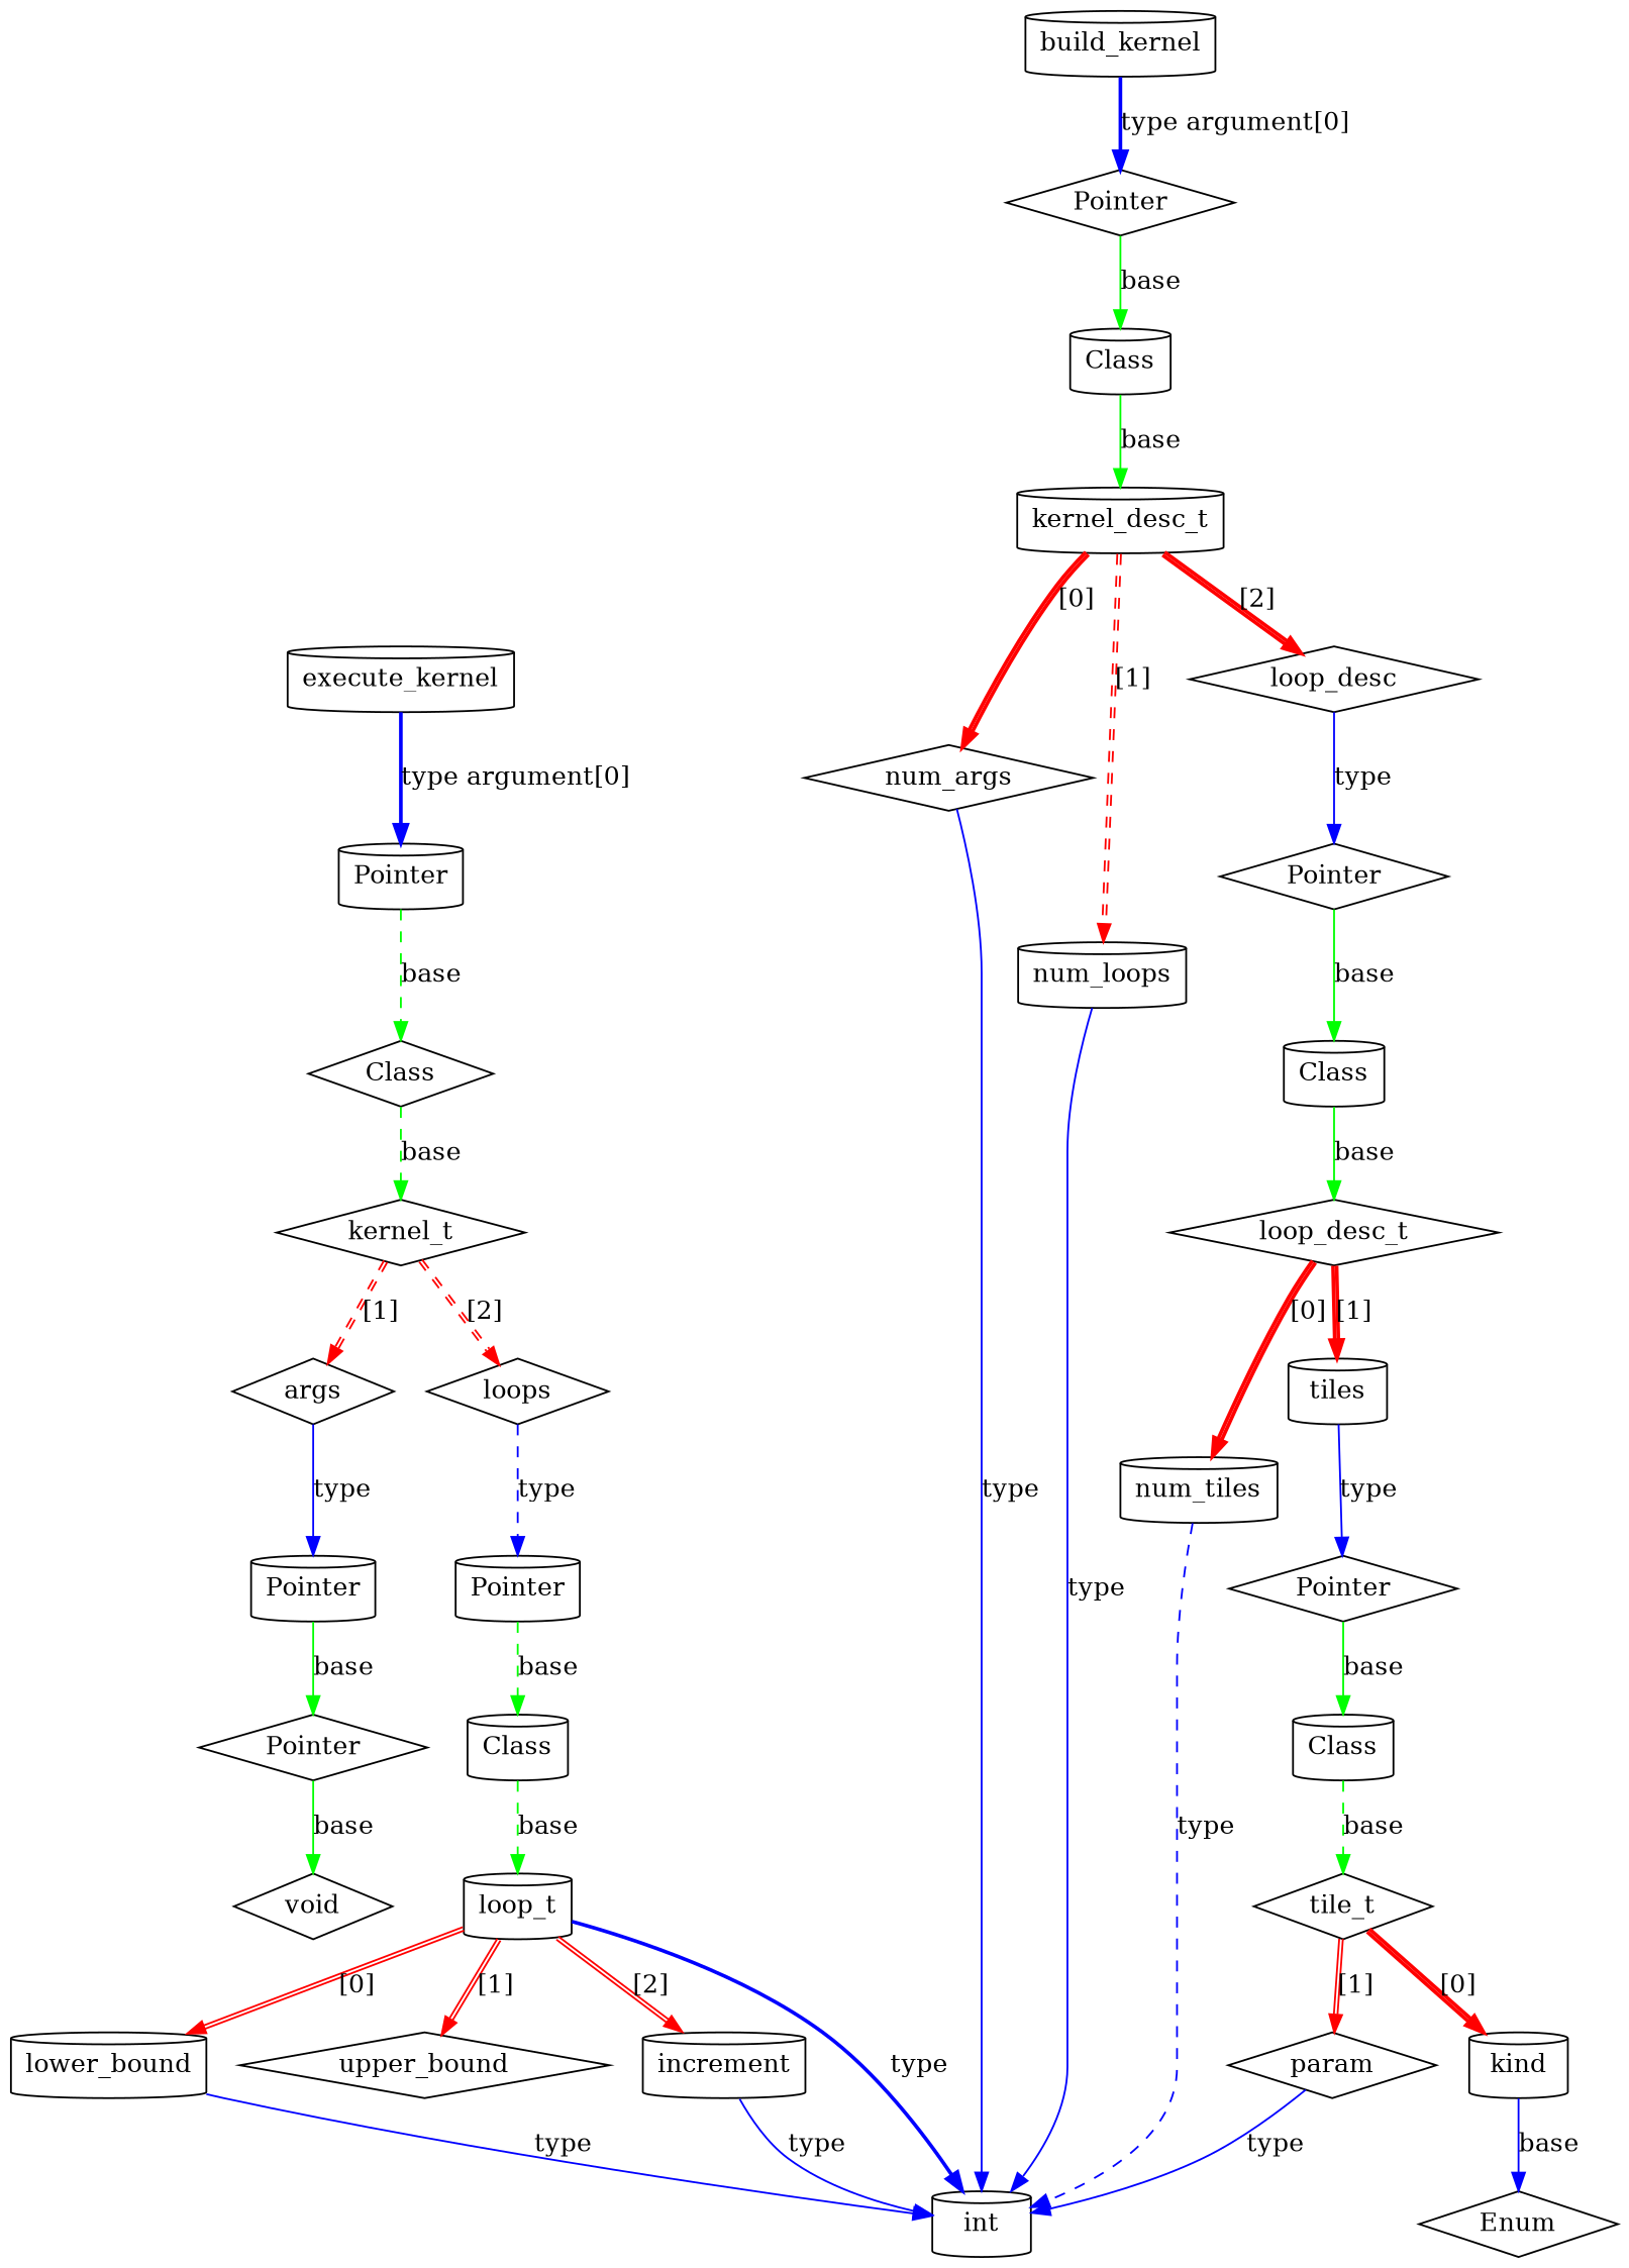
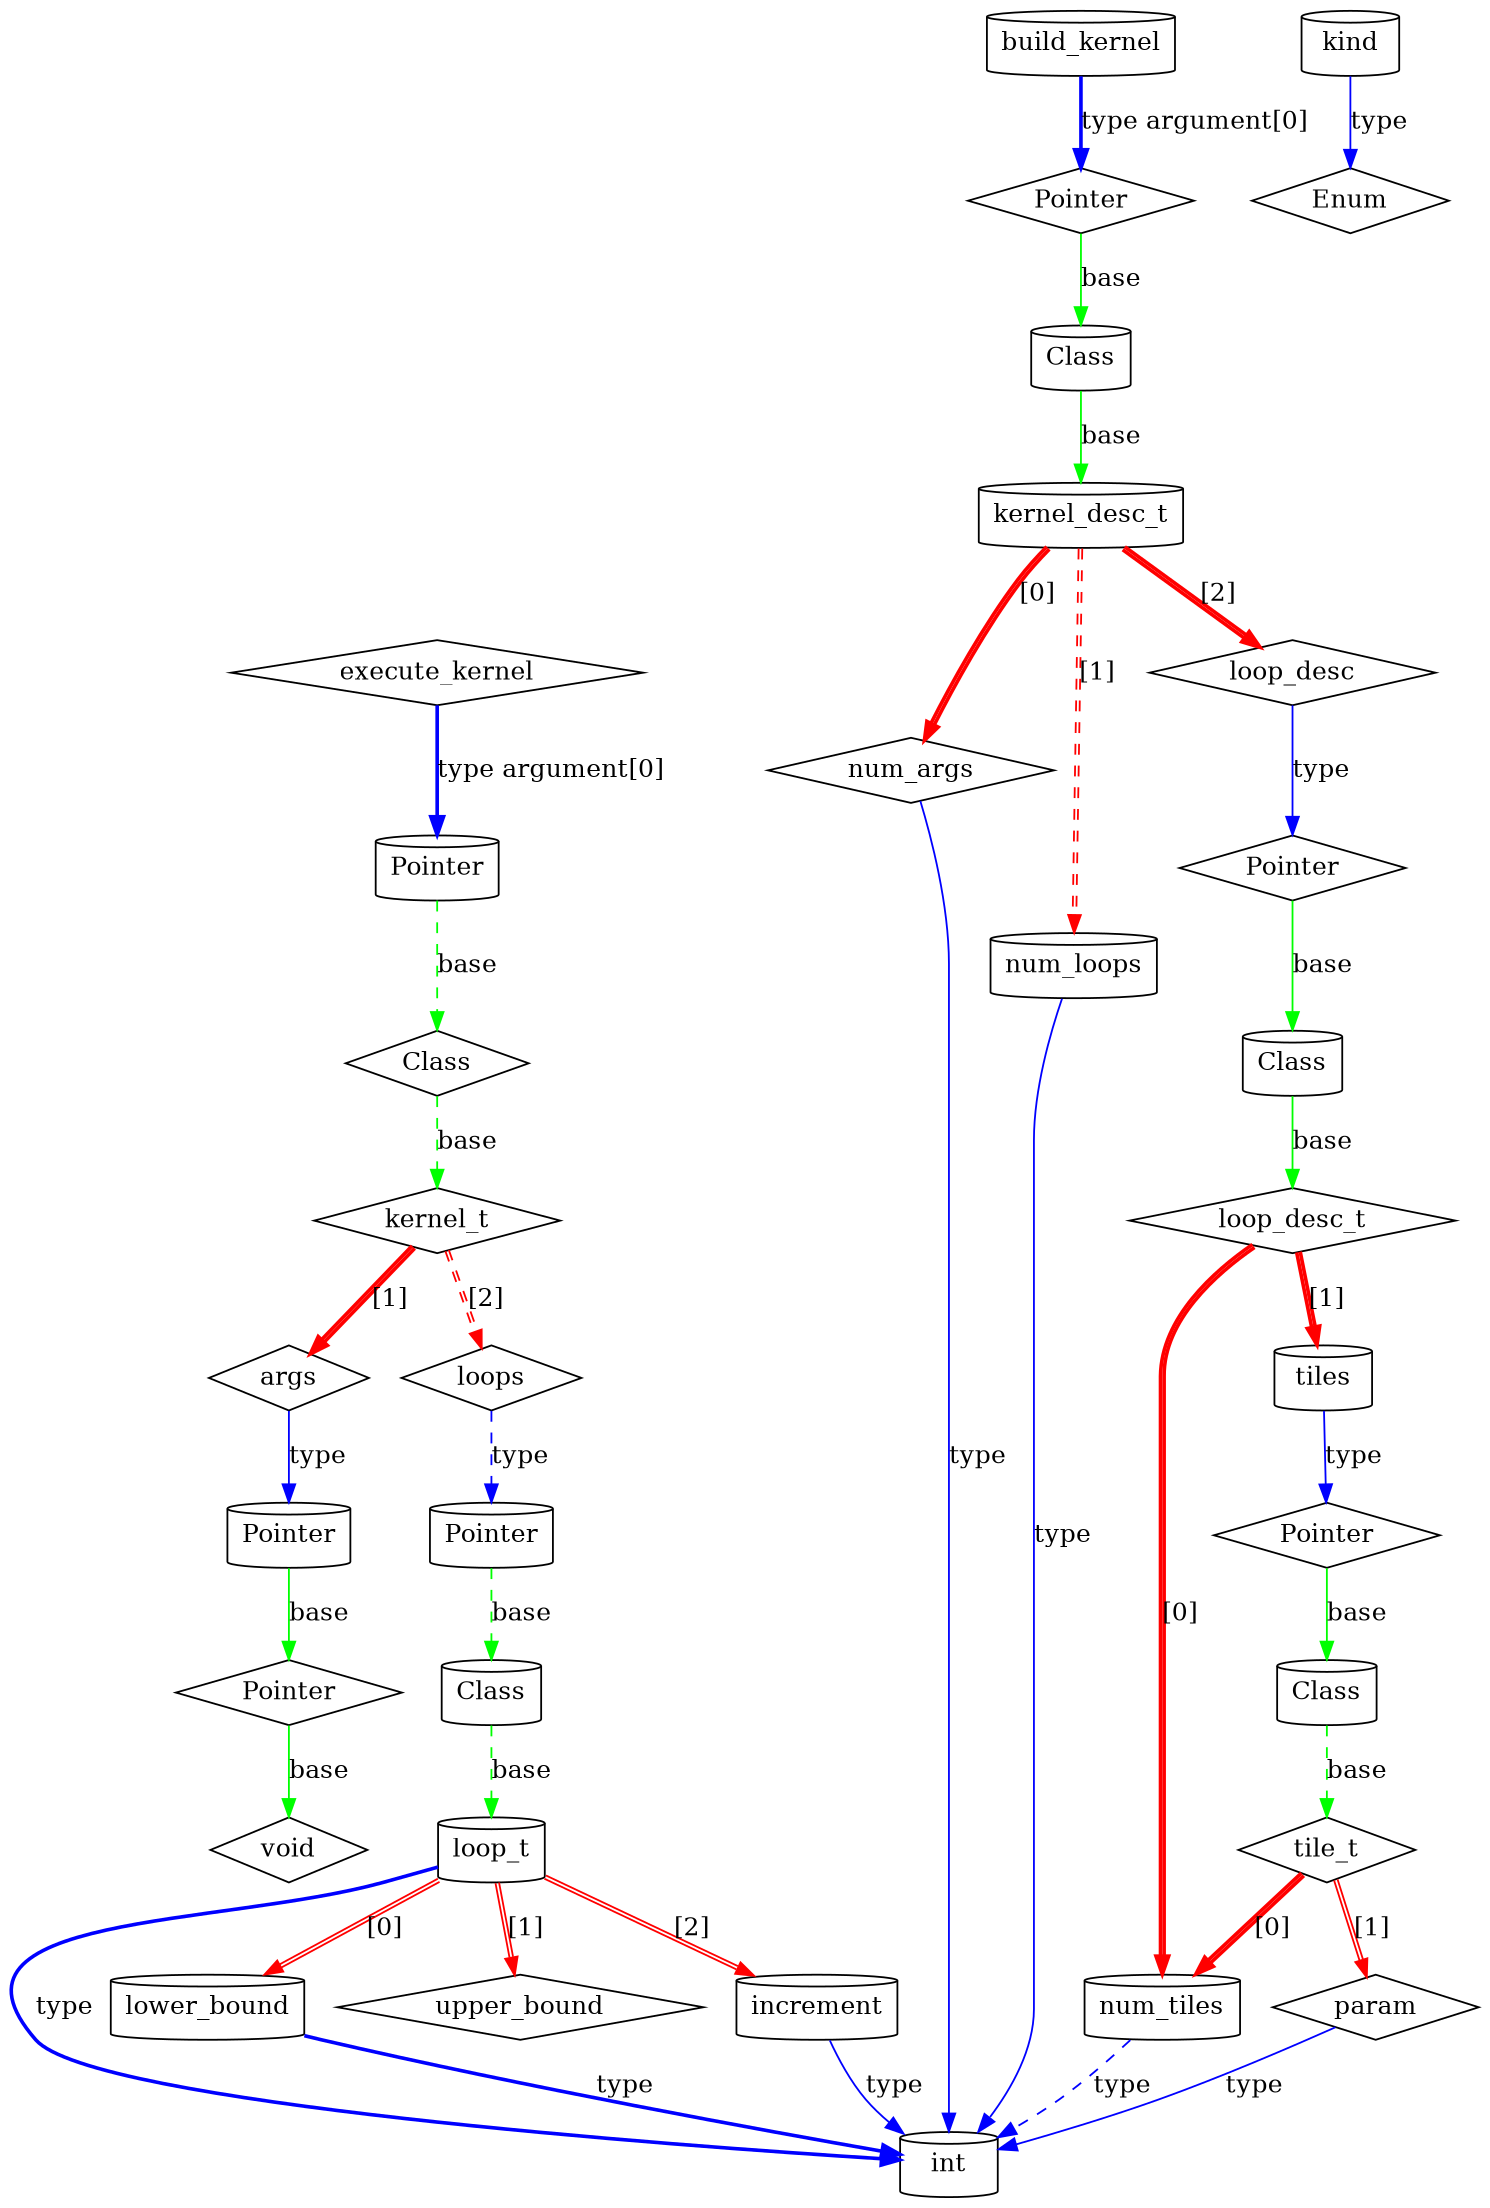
  digraph {
    node [shape=diamond]
    edge [color=blue style=solid]
-   n1 [label=execute_kernel shape=cylinder]
+   n1 [label=execute_kernel]
    n2 [label=Pointer shape=cylinder]
    n3 [label=Class]
    n4 [label=build_kernel shape=cylinder]
    n5 [label=Pointer]
    n6 [label=Class shape=cylinder]
    n7 [label=kernel_t]
    n8 [label=args]
    n9 [label=loops]
    n10 [label=Pointer shape=cylinder]
    n11 [label=Pointer shape=cylinder]
    n12 [label=kernel_desc_t shape=cylinder]
    n13 [label=num_args]
    n14 [label=num_loops shape=cylinder]
    n15 [label=loop_desc]
    n16 [label=int shape=cylinder]
    n17 [label=Pointer]
    n18 [label=Class shape=cylinder]
    n19 [label=loop_desc_t]
    n20 [label=num_tiles shape=cylinder]
    n21 [label=tiles shape=cylinder]
    n22 [label=Pointer]
    n23 [label=Class shape=cylinder]
    n24 [label=tile_t]
    n25 [label=kind shape=cylinder]
    n26 [label=param]
    n27 [label=Enum]
    n28 [label=Pointer]
    n29 [label=void]
    n30 [label=Class shape=cylinder]
    n31 [label=loop_t shape=cylinder]
    n32 [label=lower_bound shape=cylinder]
    n33 [label=upper_bound]
    n34 [label=increment shape=cylinder]
    n1 -> n2 [label="type argument[0]" style=bold]
    n2 -> n3 [color=green label=base style=dashed]
    n3 -> n7 [color=green label=base style=dashed]
    n4 -> n5 [label="type argument[0]" style=bold]
    n5 -> n6 [color=green label=base]
    n6 -> n12 [color=green label=base]
-   n7 -> n8 [color="red:red" label="[1]" style=dashed]
+   n7 -> n8 [color="red:red" label="[1]" style=bold]
    n7 -> n9 [color="red:red" label="[2]" style=dashed]
    n8 -> n10 [label=type]
    n9 -> n11 [label=type style=dashed]
    n10 -> n28 [color=green label=base]
    n11 -> n30 [color=green label=base style=dashed]
    n12 -> n13 [color="red:red" label="[0]" style=bold]
    n12 -> n14 [color="red:red" label="[1]" style=dashed]
    n12 -> n15 [color="red:red" label="[2]" style=bold]
    n13 -> n16 [label=type]
    n14 -> n16 [label=type]
    n15 -> n17 [label=type]
    n17 -> n18 [color=green label=base]
    n18 -> n19 [color=green label=base]
    n19 -> n20 [color="red:red" label="[0]" style=bold]
    n19 -> n21 [color="red:red" label="[1]" style=bold]
    n20 -> n16 [label=type style=dashed]
    n21 -> n22 [label=type]
    n22 -> n23 [color=green label=base]
    n23 -> n24 [color=green label=base style=dashed]
-   n24 -> n25 [color="red:red" label="[0]" style=bold]
+   n24 -> n20 [color="red:red" label="[0]" style=bold]
    n24 -> n26 [color="red:red" label="[1]"]
-   n25 -> n27 [label=base]
+   n25 -> n27 [label=type]
    n26 -> n16 [label=type]
    n28 -> n29 [color=green label=base]
    n30 -> n31 [color=green label=base style=dashed]
    n31 -> n16 [label=type style=bold]
    n31 -> n32 [color="red:red" label="[0]"]
    n31 -> n33 [color="red:red" label="[1]"]
    n31 -> n34 [color="red:red" label="[2]"]
-   n32 -> n16 [label=type]
+   n32 -> n16 [label=type style=bold]
    n34 -> n16 [label=type]
  }
